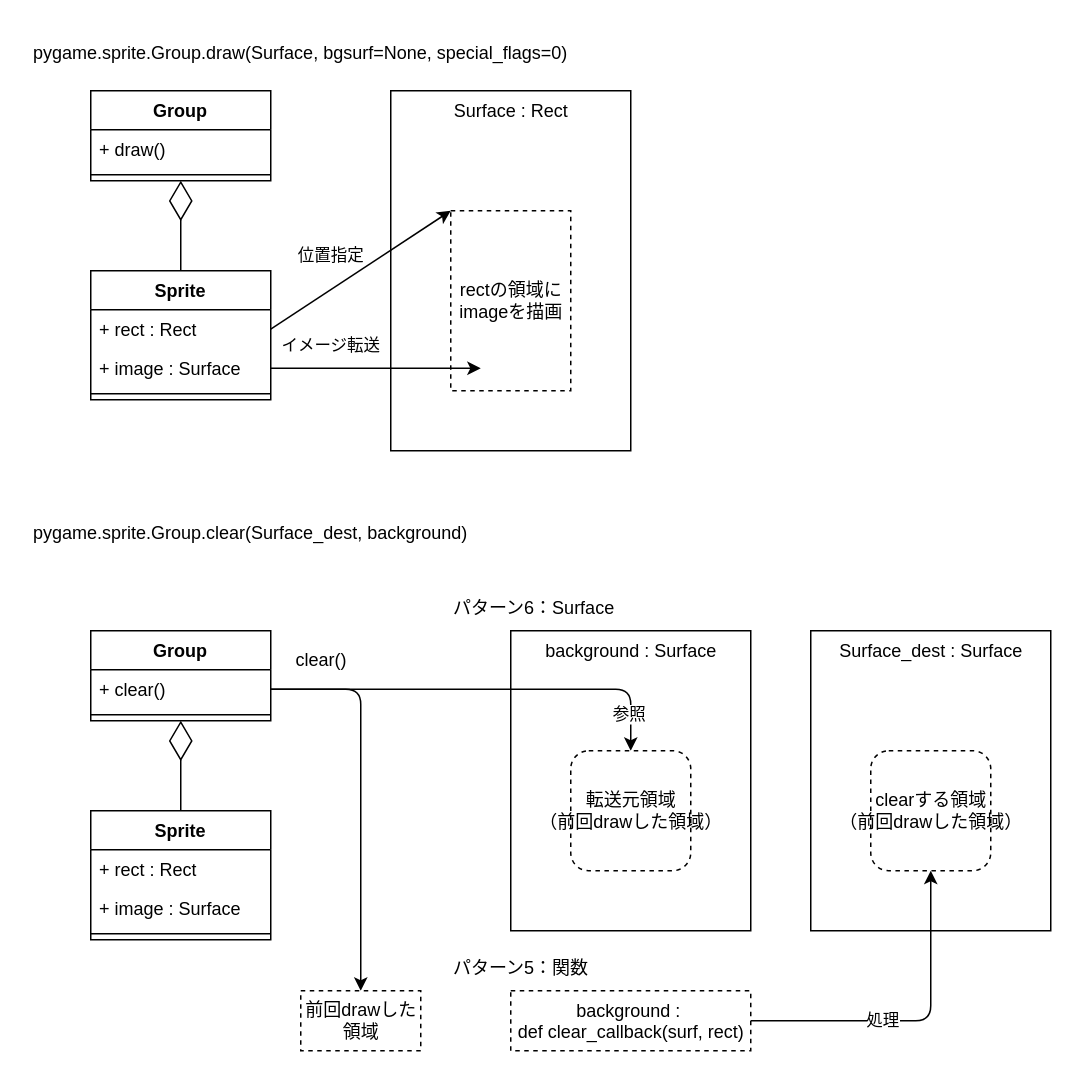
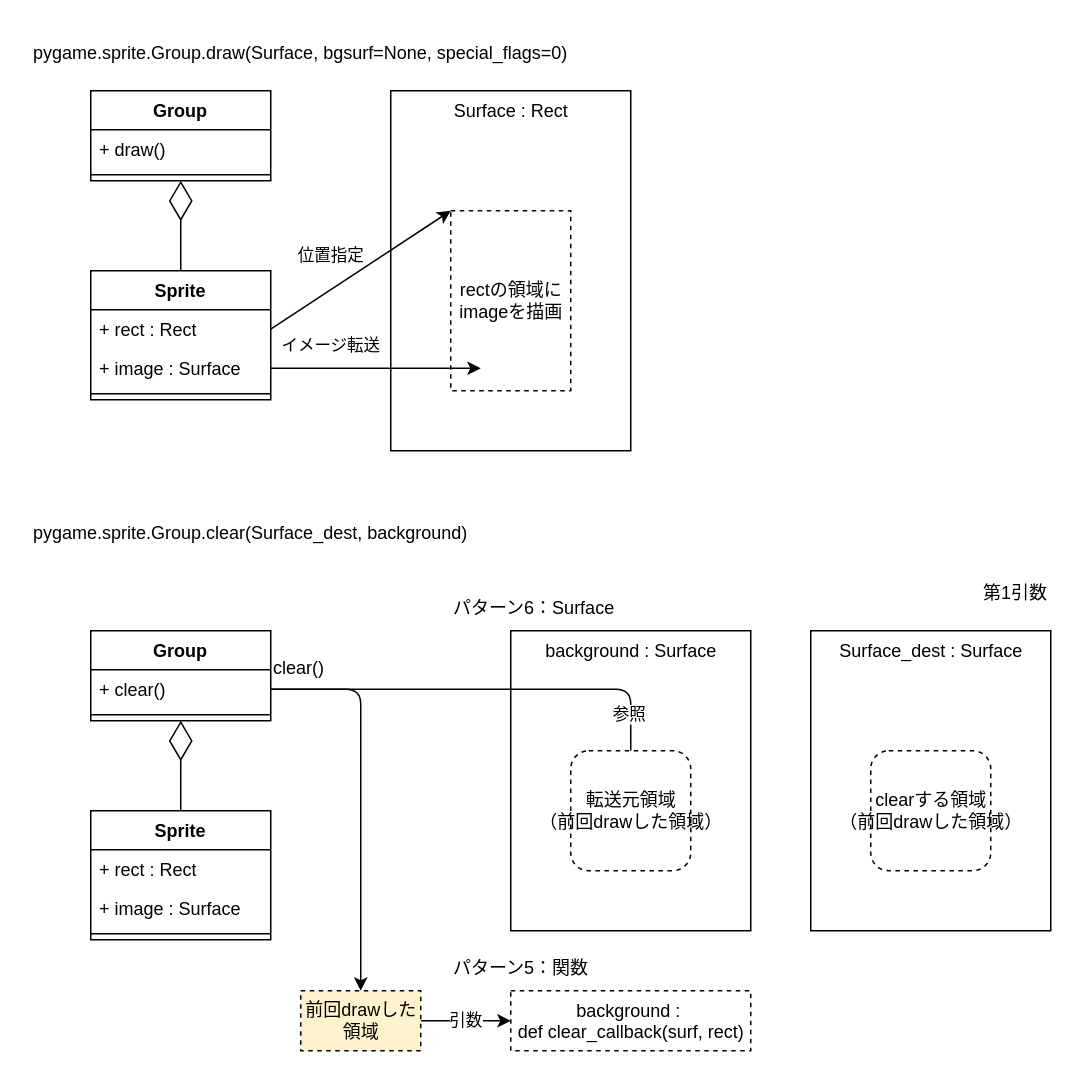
  <mxCell id="0" />
  <mxCell id="1" parent="0" />
  <mxCell id="2" value="Surface : Rect" style="rounded=0;align=center;horizontal=1;verticalAlign=top;html=1;" parent="1" vertex="1"><mxGeometry x="260" y="60" width="160" height="240" as="geometry" /></mxCell>
  <mxCell id="3" value="pygame.sprite.Group.draw(Surface, bgsurf=None, special_flags=0)" style="text;align=left;verticalAlign=middle;rounded=0;html=1;" parent="1" vertex="1"><mxGeometry x="20" y="20" width="400" height="30" as="geometry" /></mxCell>
  <mxCell id="4" value="rectの領域に&lt;div&gt;imageを描画&lt;/div&gt;" style="rounded=0;dashed=1;fontStyle=0;html=1;" parent="1" vertex="1"><mxGeometry x="300" y="140" width="80" height="120" as="geometry" /></mxCell>
  <mxCell id="5" value="pygame.sprite.Group.clear(Surface_dest, background)" style="text;align=left;verticalAlign=middle;rounded=0;whiteSpace=wrap;html=1;" parent="1" vertex="1"><mxGeometry x="20" y="340" width="320" height="30" as="geometry" /></mxCell>
  <mxCell id="6" value="Group" style="swimlane;fontStyle=1;align=center;verticalAlign=top;childLayout=stackLayout;horizontal=1;startSize=26;horizontalStack=0;resizeParent=1;resizeParentMax=0;resizeLast=0;collapsible=1;marginBottom=0;whiteSpace=wrap;html=1;" parent="1" vertex="1"><mxGeometry x="60" y="60" width="120" height="60" as="geometry"><mxRectangle x="414" y="170" width="70" height="30" as="alternateBounds" /></mxGeometry></mxCell>
  <mxCell id="7" value="+ draw()" style="text;strokeColor=none;fillColor=none;align=left;verticalAlign=top;spacingLeft=4;spacingRight=4;overflow=hidden;rotatable=0;points=[[0,0.5],[1,0.5]];portConstraint=eastwest;whiteSpace=wrap;html=1;" parent="6" vertex="1"><mxGeometry y="26" width="120" height="26" as="geometry" /></mxCell>
  <mxCell id="8" value="" style="line;strokeWidth=1;fillColor=none;align=left;verticalAlign=middle;spacingTop=-1;spacingLeft=3;spacingRight=3;rotatable=0;labelPosition=right;points=[];portConstraint=eastwest;strokeColor=inherit;" parent="6" vertex="1"><mxGeometry y="52" width="120" height="8" as="geometry" /></mxCell>
  <mxCell id="9" value="Sprite" style="swimlane;fontStyle=1;align=center;verticalAlign=top;childLayout=stackLayout;horizontal=1;startSize=26;horizontalStack=0;resizeParent=1;resizeParentMax=0;resizeLast=0;collapsible=1;marginBottom=0;whiteSpace=wrap;html=1;" parent="1" vertex="1"><mxGeometry x="60" y="180" width="120" height="85.968" as="geometry"><mxRectangle x="120" y="320" width="70" height="30" as="alternateBounds" /></mxGeometry></mxCell>
  <mxCell id="10" value="+ rect : Rect" style="text;strokeColor=none;fillColor=none;align=left;verticalAlign=top;spacingLeft=4;spacingRight=4;overflow=hidden;rotatable=0;points=[[0,0.5],[1,0.5]];portConstraint=eastwest;whiteSpace=wrap;html=1;" parent="9" vertex="1"><mxGeometry y="26" width="120" height="25.984" as="geometry" /></mxCell>
  <mxCell id="11" value="+ image : Surface" style="text;strokeColor=none;fillColor=none;align=left;verticalAlign=top;spacingLeft=4;spacingRight=4;overflow=hidden;rotatable=0;points=[[0,0.5],[1,0.5]];portConstraint=eastwest;whiteSpace=wrap;html=1;" parent="9" vertex="1"><mxGeometry y="51.984" width="120" height="25.984" as="geometry" /></mxCell>
  <mxCell id="12" value="" style="line;strokeWidth=1;fillColor=none;align=left;verticalAlign=middle;spacingTop=-1;spacingLeft=3;spacingRight=3;rotatable=0;labelPosition=right;points=[];portConstraint=eastwest;strokeColor=inherit;" parent="9" vertex="1"><mxGeometry y="77.968" width="120" height="8" as="geometry" /></mxCell>
  <mxCell id="13" value="Surface_dest : Surface" style="rounded=0;align=center;horizontal=1;verticalAlign=top;html=1;" parent="1" vertex="1"><mxGeometry x="540" y="420" width="160" height="200" as="geometry" /></mxCell>
  <mxCell id="14" value="clearする領域&lt;div&gt;（前回drawした領域）&lt;/div&gt;" style="dashed=1;fontStyle=0;html=1;rounded=1;" parent="1" vertex="1"><mxGeometry x="580" y="500" width="80" height="80" as="geometry" /></mxCell>
  <mxCell id="15" style="edgeStyle=orthogonalEdgeStyle;html=1;exitDx=0;exitDy=0;exitPerimeter=0;" parent="1" source="17" target="27" edge="1"><mxGeometry relative="1" as="geometry"><mxPoint x="190" y="470" as="sourcePoint" /></mxGeometry></mxCell>
  <mxCell id="16" value="Group" style="swimlane;fontStyle=1;align=center;verticalAlign=top;childLayout=stackLayout;horizontal=1;startSize=26;horizontalStack=0;resizeParent=1;resizeParentMax=0;resizeLast=0;collapsible=1;marginBottom=0;whiteSpace=wrap;html=1;" parent="1" vertex="1"><mxGeometry x="60" y="420" width="120" height="60" as="geometry"><mxRectangle x="414" y="170" width="70" height="30" as="alternateBounds" /></mxGeometry></mxCell>
  <mxCell id="17" value="+ clear()" style="text;strokeColor=none;fillColor=none;align=left;verticalAlign=top;spacingLeft=4;spacingRight=4;overflow=hidden;rotatable=0;points=[[0,0.5],[1,0.5]];portConstraint=eastwest;whiteSpace=wrap;html=1;" parent="16" vertex="1"><mxGeometry y="26" width="120" height="26" as="geometry" /></mxCell>
  <mxCell id="18" value="" style="line;strokeWidth=1;fillColor=none;align=left;verticalAlign=middle;spacingTop=-1;spacingLeft=3;spacingRight=3;rotatable=0;labelPosition=right;points=[];portConstraint=eastwest;strokeColor=inherit;" parent="16" vertex="1"><mxGeometry y="52" width="120" height="8" as="geometry" /></mxCell>
  <mxCell id="19" value="Sprite" style="swimlane;fontStyle=1;align=center;verticalAlign=top;childLayout=stackLayout;horizontal=1;startSize=26;horizontalStack=0;resizeParent=1;resizeParentMax=0;resizeLast=0;collapsible=1;marginBottom=0;whiteSpace=wrap;html=1;" parent="1" vertex="1"><mxGeometry x="60" y="540" width="120" height="85.968" as="geometry"><mxRectangle x="120" y="320" width="70" height="30" as="alternateBounds" /></mxGeometry></mxCell>
  <mxCell id="20" value="+ rect : Rect" style="text;strokeColor=none;fillColor=none;align=left;verticalAlign=top;spacingLeft=4;spacingRight=4;overflow=hidden;rotatable=0;points=[[0,0.5],[1,0.5]];portConstraint=eastwest;whiteSpace=wrap;html=1;" parent="19" vertex="1"><mxGeometry y="26" width="120" height="25.984" as="geometry" /></mxCell>
  <mxCell id="21" value="+ image : Surface" style="text;strokeColor=none;fillColor=none;align=left;verticalAlign=top;spacingLeft=4;spacingRight=4;overflow=hidden;rotatable=0;points=[[0,0.5],[1,0.5]];portConstraint=eastwest;whiteSpace=wrap;html=1;" parent="19" vertex="1"><mxGeometry y="51.984" width="120" height="25.984" as="geometry" /></mxCell>
  <mxCell id="22" value="" style="line;strokeWidth=1;fillColor=none;align=left;verticalAlign=middle;spacingTop=-1;spacingLeft=3;spacingRight=3;rotatable=0;labelPosition=right;points=[];portConstraint=eastwest;strokeColor=inherit;" parent="19" vertex="1"><mxGeometry y="77.968" width="120" height="8" as="geometry" /></mxCell>
  <mxCell id="23" value="background : Surface" style="rounded=0;align=center;horizontal=1;verticalAlign=top;html=1;" parent="1" vertex="1"><mxGeometry x="340" y="420" width="160" height="200" as="geometry" /></mxCell>
- <mxCell id="24" style="edgeStyle=orthogonalEdgeStyle;html=1;entryDx=0;entryDy=0;exitDx=0;exitDy=0;" parent="1" source="17" target="34" edge="1"><mxGeometry relative="1" as="geometry"><mxPoint x="200" y="460" as="sourcePoint" /></mxGeometry></mxCell>
+ <mxCell id="24" style="edgeStyle=orthogonalEdgeStyle;html=1;entryDx=0;entryDy=0;exitDx=0;exitDy=0;endArrow=none;" parent="1" source="17" target="34" edge="1"><mxGeometry relative="1" as="geometry"><mxPoint x="200" y="460" as="sourcePoint" /></mxGeometry></mxCell>
  <mxCell id="25" value="参照" style="edgeLabel;html=1;align=center;verticalAlign=middle;resizable=0;points=[];" vertex="1" connectable="0" parent="24"><mxGeometry x="0.819" y="-2" relative="1" as="geometry"><mxPoint as="offset" /></mxGeometry></mxCell>
- <mxCell id="27" value="&lt;div&gt;前回drawした&lt;/div&gt;&lt;div&gt;&lt;span style=&quot;background-color: initial;&quot;&gt;領域&lt;/span&gt;&lt;/div&gt;" style="rounded=0;dashed=1;fontStyle=0;html=1;" parent="1" vertex="1"><mxGeometry x="200" y="660" width="80" height="40" as="geometry" /></mxCell>
+ <mxCell id="26" value="引数" style="edgeStyle=orthogonalEdgeStyle;html=1;entryX=0;entryY=0.5;entryDx=0;entryDy=0;" parent="1" source="27" target="30" edge="1"><mxGeometry relative="1" as="geometry" /></mxCell>
+ <mxCell id="27" value="&lt;div&gt;前回drawした&lt;/div&gt;&lt;div&gt;&lt;span style=&quot;background-color: initial;&quot;&gt;領域&lt;/span&gt;&lt;/div&gt;" style="rounded=0;dashed=1;fontStyle=0;html=1;fillColor=#fff2cc;" parent="1" vertex="1"><mxGeometry x="200" y="660" width="80" height="40" as="geometry" /></mxCell>
  <mxCell id="28" value="イメージ転送" style="endArrow=classic;html=1;rounded=0;exitX=1;exitY=0.5;exitDx=0;exitDy=0;" parent="1" source="11" edge="1"><mxGeometry x="-0.429" y="15" width="50" height="50" relative="1" as="geometry"><mxPoint x="200" y="260" as="sourcePoint" /><mxPoint x="320" y="245" as="targetPoint" /><mxPoint as="offset" /></mxGeometry></mxCell>
  <mxCell id="29" value="位置指定" style="endArrow=classic;html=1;rounded=0;exitX=1;exitY=0.5;exitDx=0;exitDy=0;entryX=0;entryY=0;entryDx=0;entryDy=0;" parent="1" source="10" target="4" edge="1"><mxGeometry x="-0.16" y="19" width="50" height="50" relative="1" as="geometry"><mxPoint x="190" y="229" as="sourcePoint" /><mxPoint x="230" y="280" as="targetPoint" /><mxPoint as="offset" /></mxGeometry></mxCell>
  <mxCell id="30" value="background :&amp;nbsp;&lt;br&gt;&lt;span style=&quot;&quot;&gt;def clear_callback(surf, rect)&lt;/span&gt;" style="rounded=0;align=center;horizontal=1;verticalAlign=top;html=1;dashed=1;" parent="1" vertex="1"><mxGeometry x="340" y="660" width="160" height="40" as="geometry" /></mxCell>
  <mxCell id="31" value="パターン6：Surface" style="text;align=left;verticalAlign=middle;rounded=0;whiteSpace=wrap;html=1;" parent="1" vertex="1"><mxGeometry x="300" y="390" width="120" height="30" as="geometry" /></mxCell>
  <mxCell id="32" value="パターン5：関数" style="text;align=left;verticalAlign=middle;rounded=0;whiteSpace=wrap;html=1;" parent="1" vertex="1"><mxGeometry x="300" y="630" width="120" height="30" as="geometry" /></mxCell>
- <mxCell id="33" value="処理" style="edgeStyle=orthogonalEdgeStyle;html=1;entryX=0.5;entryY=1;entryDx=0;entryDy=0;exitX=1;exitY=0.5;exitDx=0;exitDy=0;" parent="1" source="30" target="14" edge="1"><mxGeometry x="-0.2" relative="1" as="geometry"><mxPoint x="580" y="740" as="targetPoint" /><mxPoint as="offset" /></mxGeometry></mxCell>
  <mxCell id="34" value="転送元領域&lt;div&gt;&lt;/div&gt;&lt;div&gt;（前回drawした領域）&lt;/div&gt;" style="dashed=1;fontStyle=0;html=1;rounded=1;" parent="1" vertex="1"><mxGeometry x="380" y="500" width="80" height="80" as="geometry" /></mxCell>
+ <mxCell id="35" value="第1引数" style="text;align=right;verticalAlign=middle;rounded=0;whiteSpace=wrap;html=1;" parent="1" vertex="1"><mxGeometry x="640" y="380" width="60" height="30" as="geometry" /></mxCell>
  <mxCell id="36" value="" style="endArrow=diamondThin;endFill=0;endSize=24;html=1;rounded=0;entryX=0.5;entryY=1;entryDx=0;entryDy=0;" edge="1" parent="1" source="9" target="6"><mxGeometry width="160" relative="1" as="geometry"><mxPoint x="90" y="310" as="sourcePoint" /><mxPoint x="250" y="310" as="targetPoint" /></mxGeometry></mxCell>
  <mxCell id="37" value="" style="endArrow=diamondThin;endFill=0;endSize=24;html=1;rounded=0;entryX=0.5;entryY=1;entryDx=0;entryDy=0;exitX=0.5;exitY=0;exitDx=0;exitDy=0;" edge="1" parent="1" source="19" target="16"><mxGeometry width="160" relative="1" as="geometry"><mxPoint x="50" y="555" as="sourcePoint" /><mxPoint x="50" y="495" as="targetPoint" /></mxGeometry></mxCell>
- <mxCell id="38" value="clear()" style="text;align=left;verticalAlign=middle;rounded=0;whiteSpace=wrap;html=1;" vertex="1" parent="1"><mxGeometry x="195" y="425" width="60" height="30" as="geometry" /></mxCell>
+ <mxCell id="38" value="clear()" style="text;align=left;verticalAlign=middle;rounded=0;whiteSpace=wrap;html=1;" vertex="1" parent="1"><mxGeometry x="180" y="430" width="60" height="30" as="geometry" /></mxCell>
